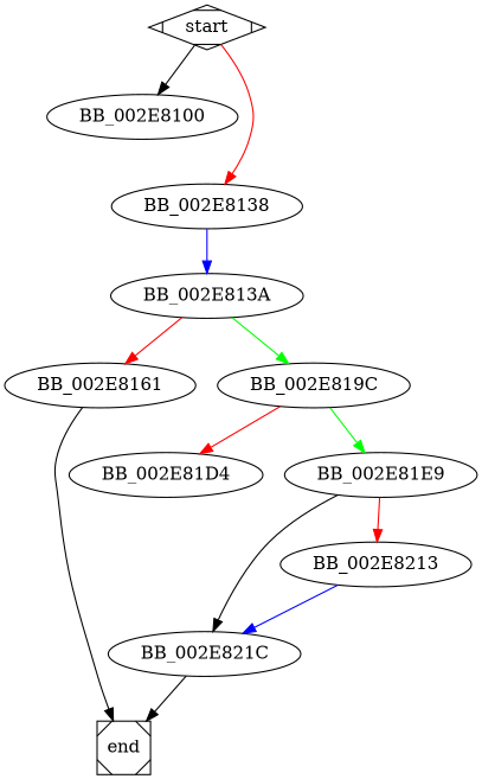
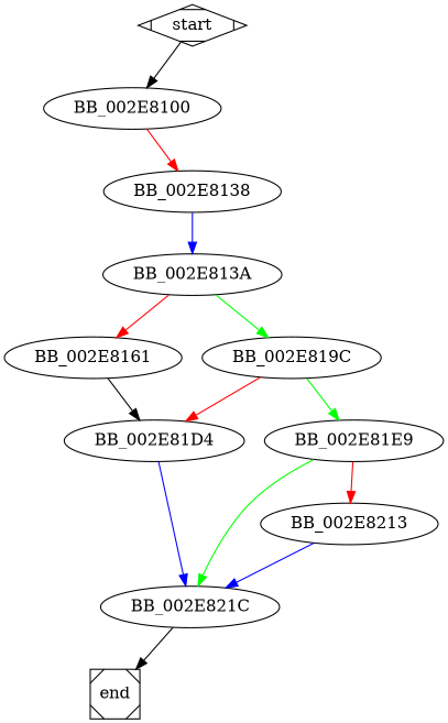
  digraph {
    edge [color=red]
    start [shape=Mdiamond]
    BB_002E8100
    BB_002E8138
    BB_002E813A
    BB_002E8161
    BB_002E819C
    end [shape=Msquare]
    BB_002E81D4
    BB_002E81E9
    BB_002E821C
    BB_002E8213
    start -> BB_002E8100 [color=""]
-   start -> BB_002E8138
+   BB_002E8100 -> BB_002E8138
    BB_002E8138 -> BB_002E813A [color=blue]
    BB_002E813A -> BB_002E8161
    BB_002E813A -> BB_002E819C [color=green]
-   BB_002E8161 -> end [color=""]
+   BB_002E8161 -> BB_002E81D4 [color=""]
    BB_002E819C -> BB_002E81D4
    BB_002E819C -> BB_002E81E9 [color=green]
-   BB_002E81E9 -> BB_002E821C [color=black]
+   BB_002E81D4 -> BB_002E821C [color=blue]
+   BB_002E81E9 -> BB_002E821C [color=green]
    BB_002E81E9 -> BB_002E8213
    BB_002E821C -> end [color=""]
    BB_002E8213 -> BB_002E821C [color=blue]
  }
